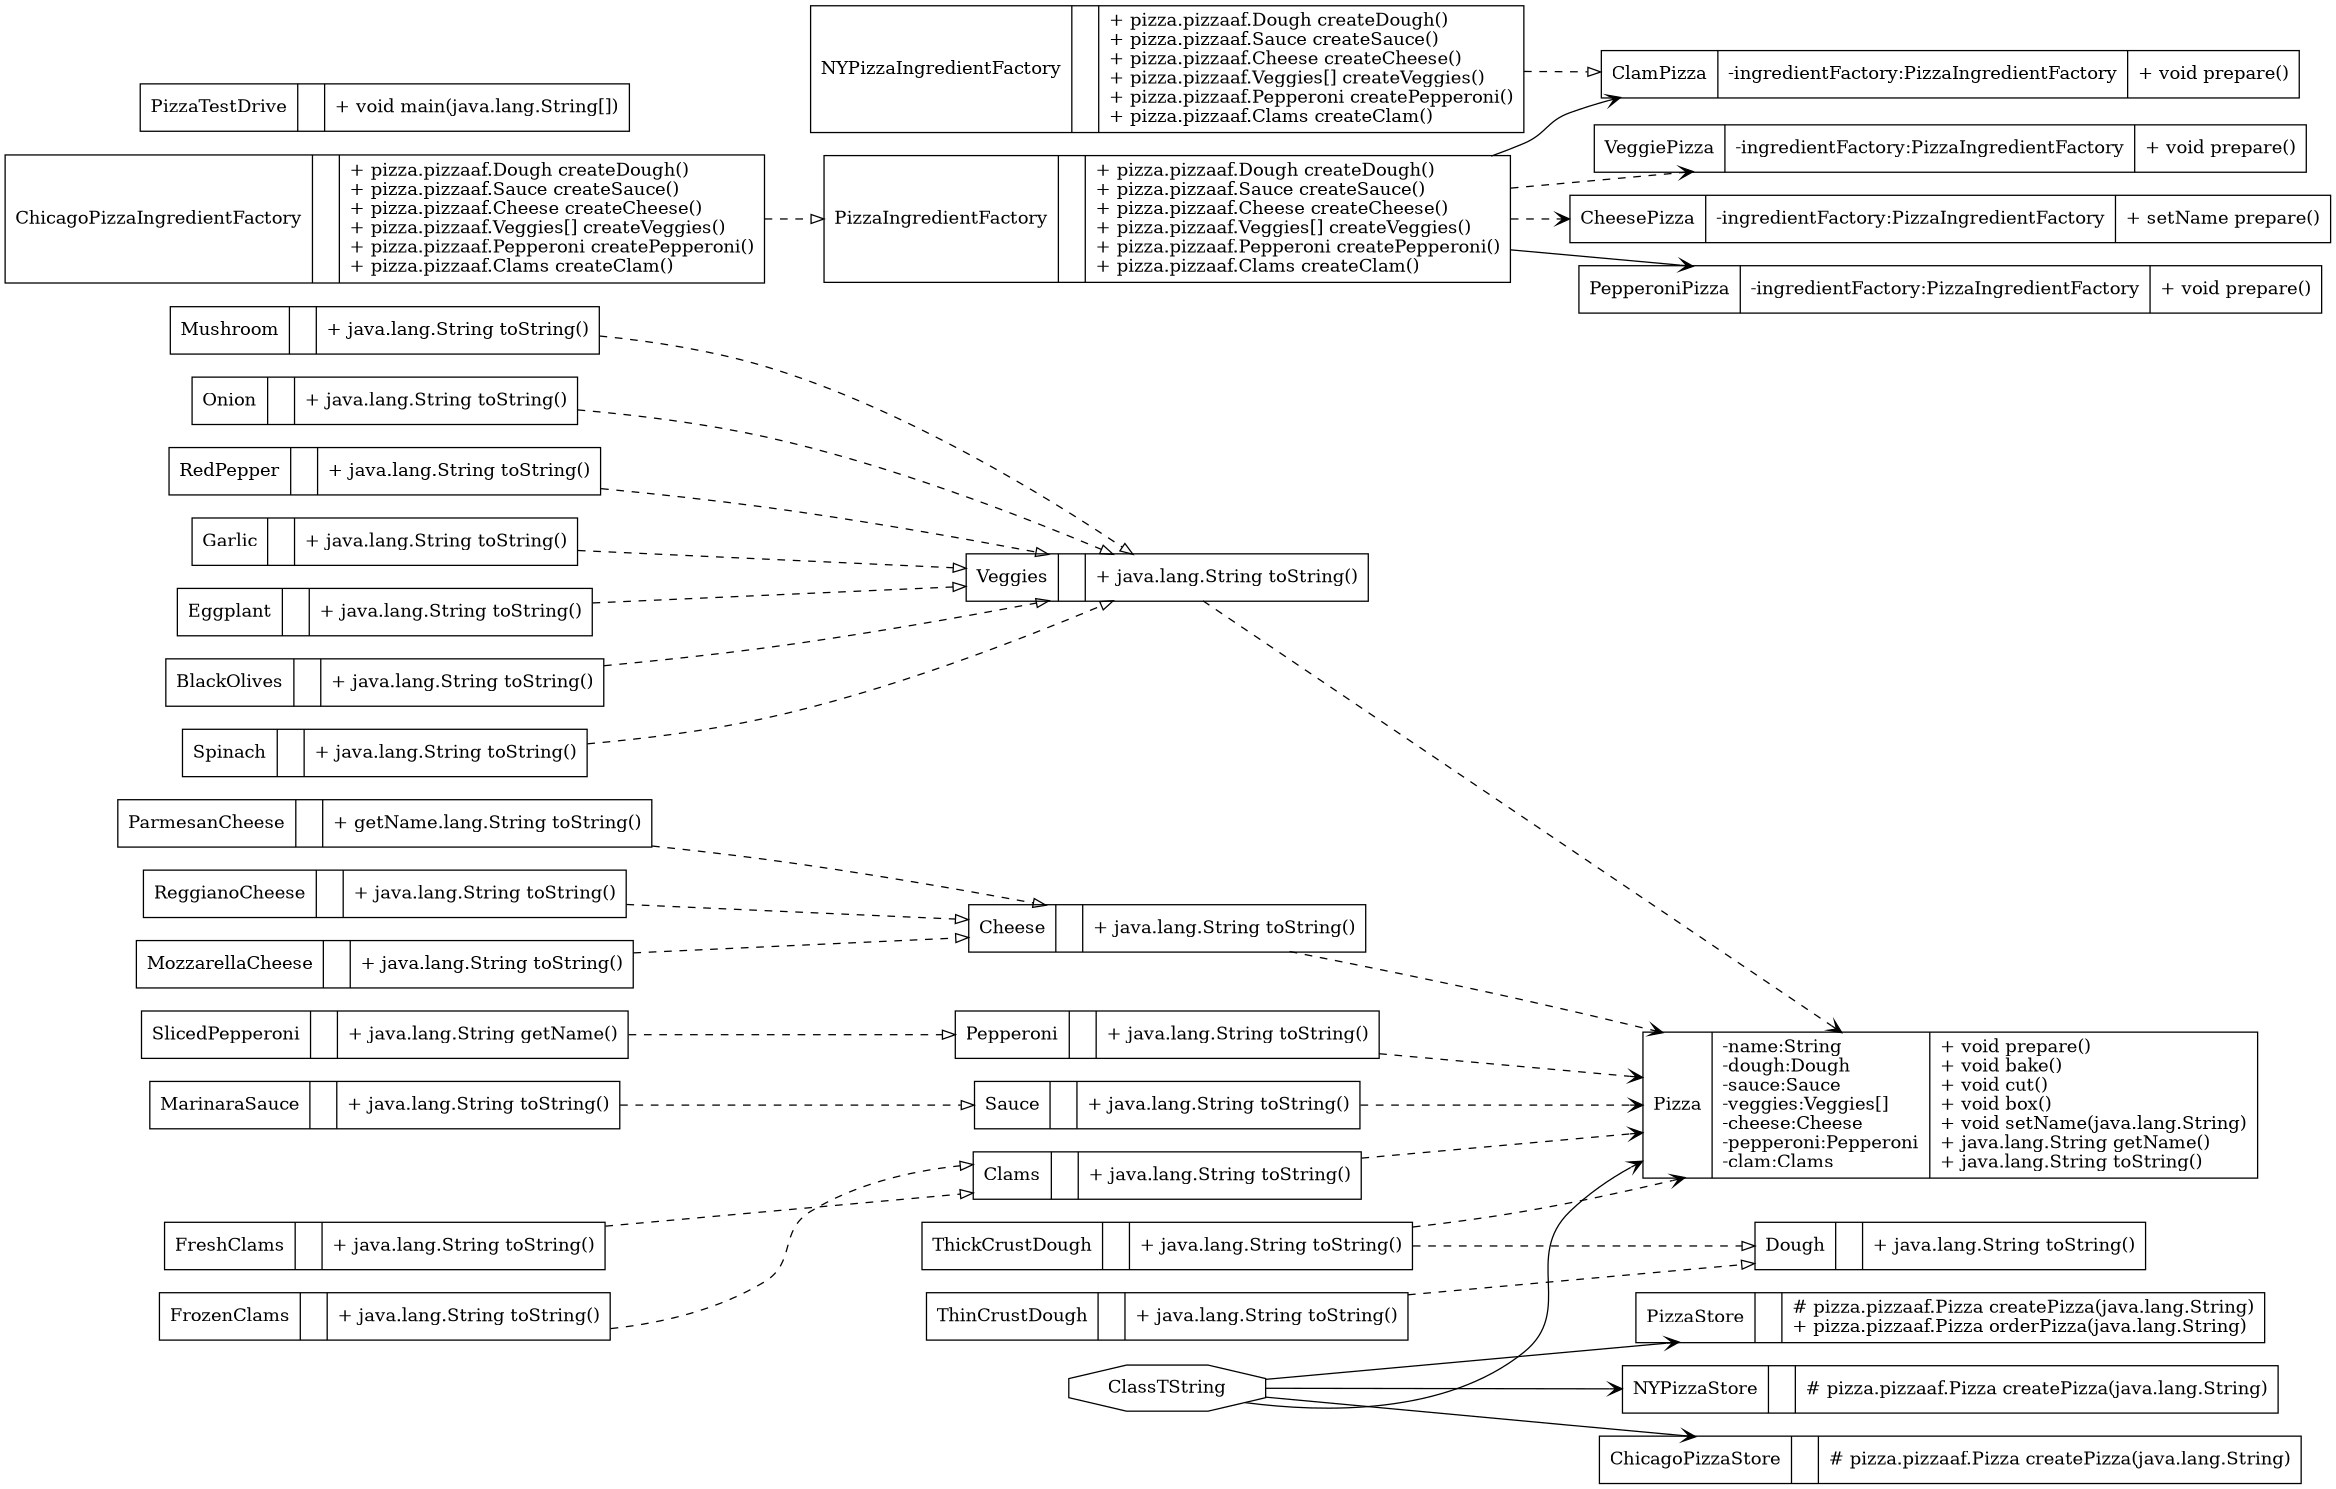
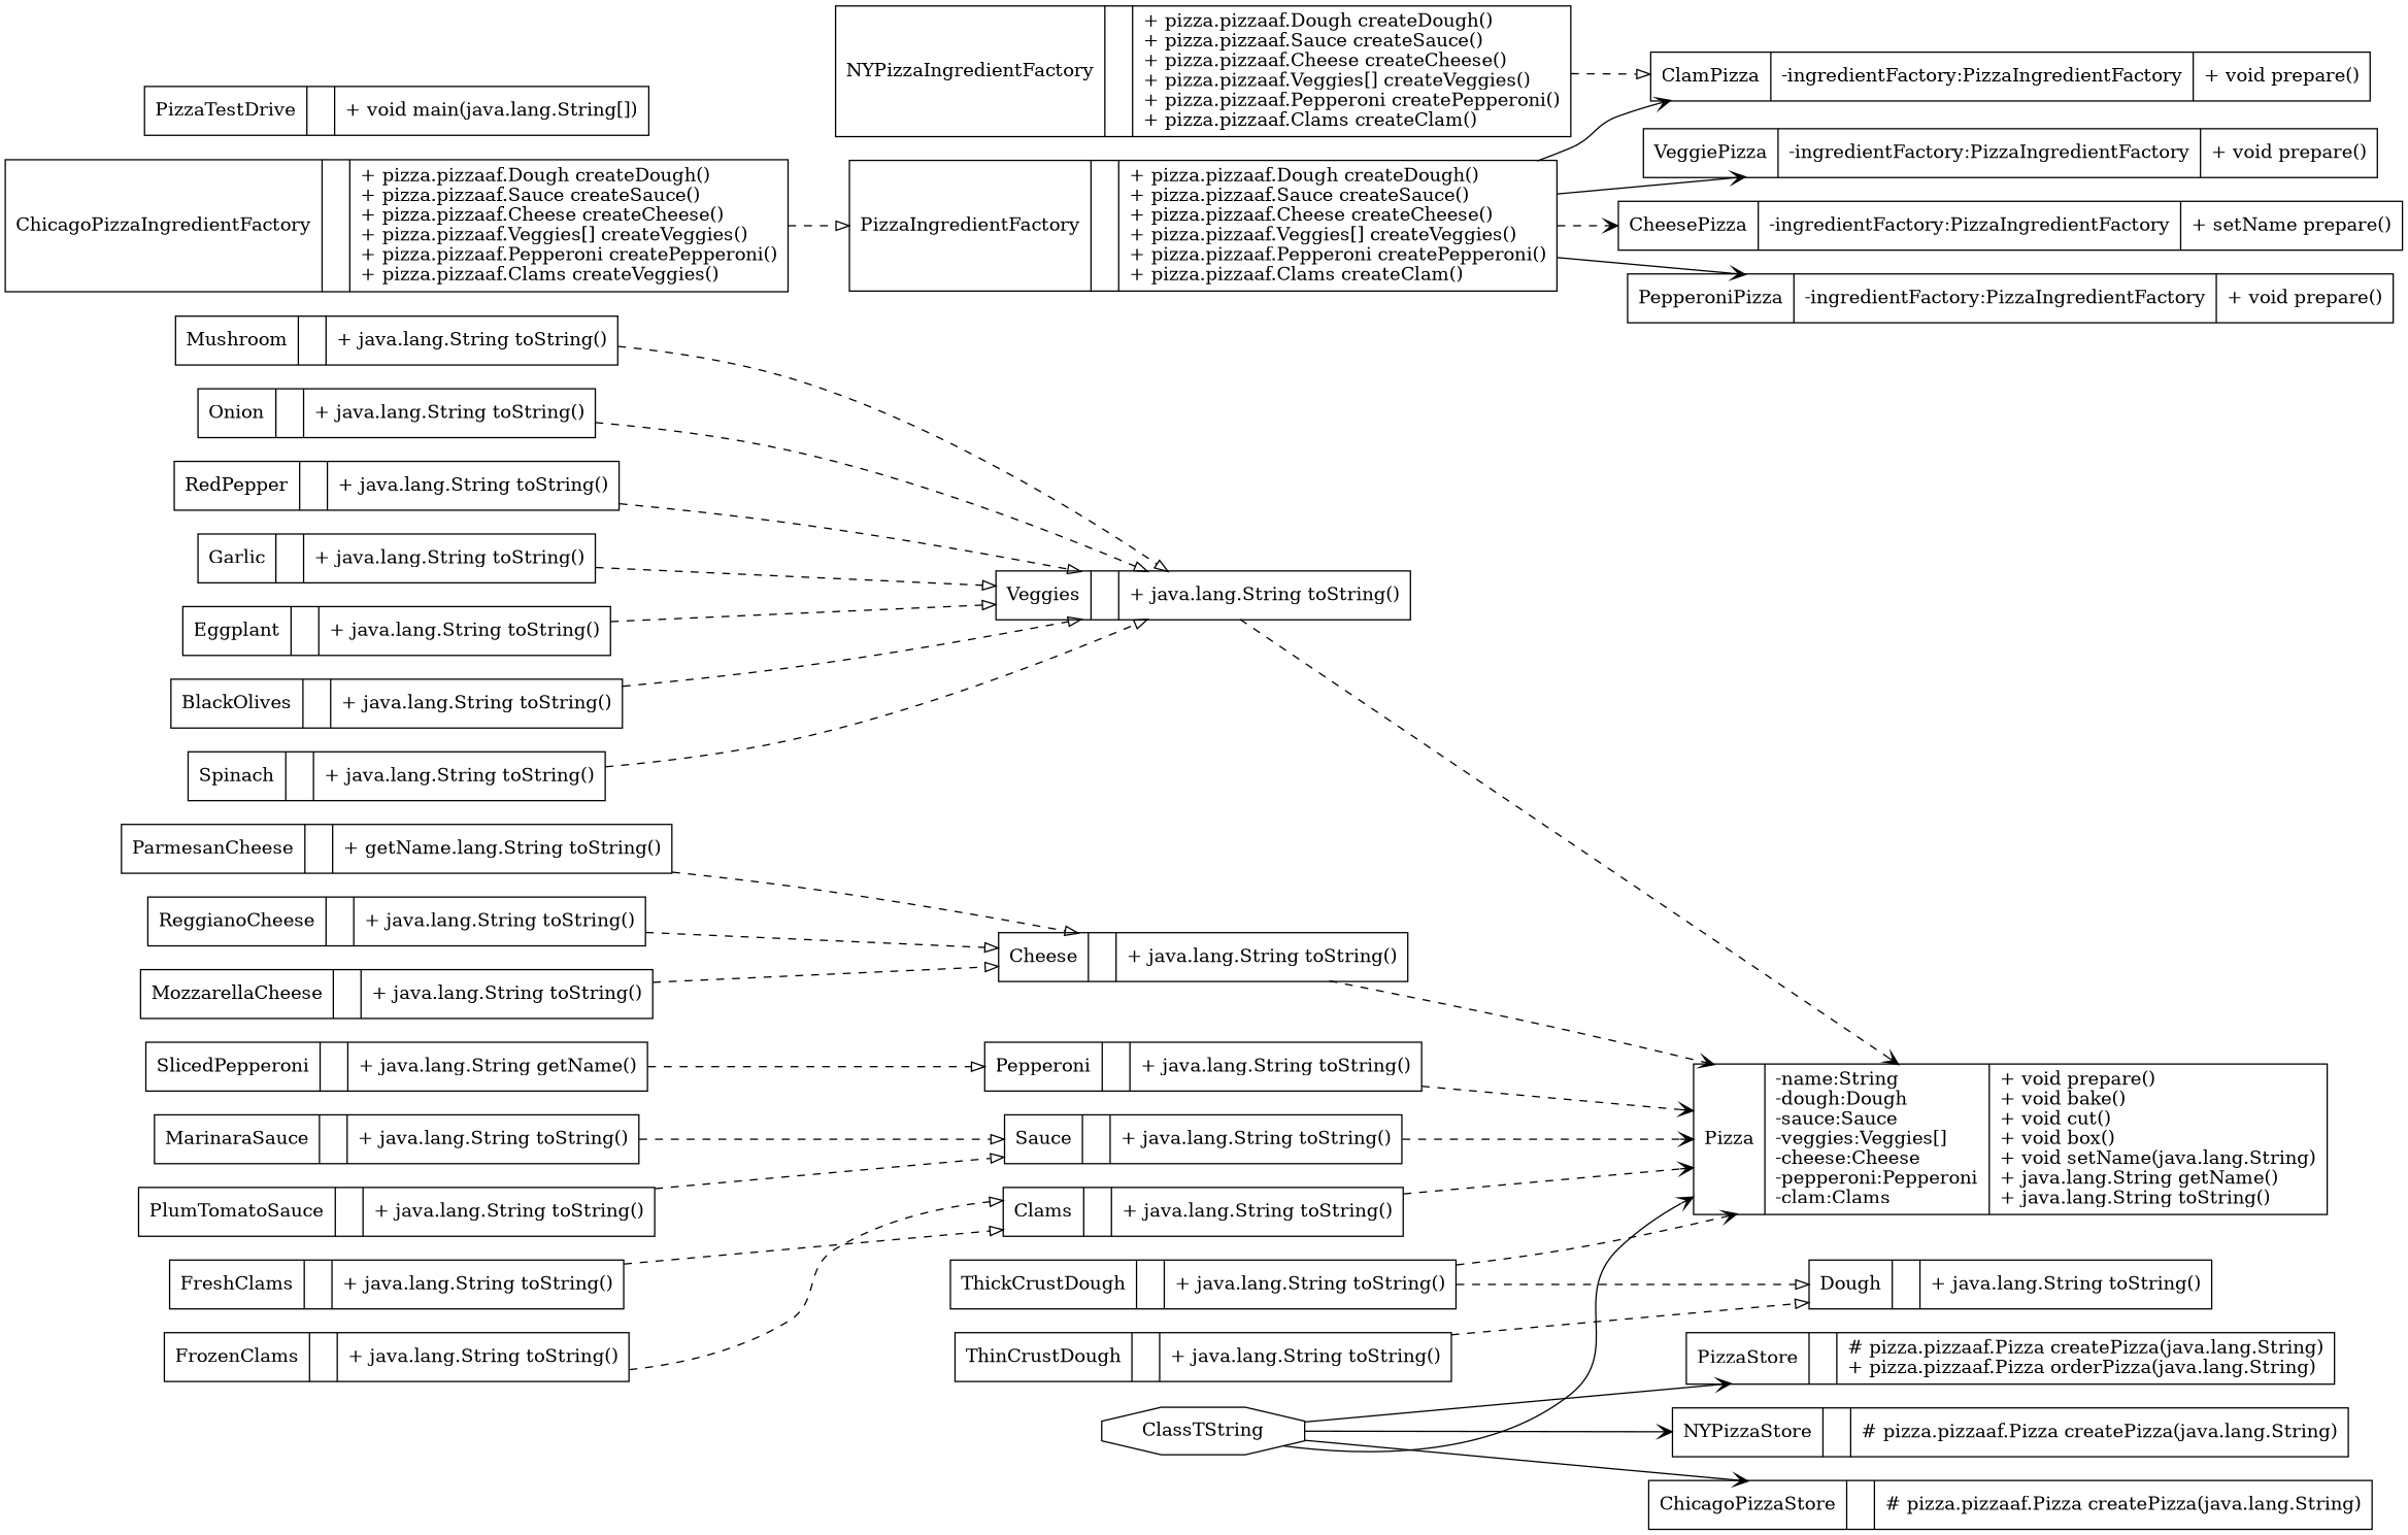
  digraph {
    fontname="Bitstream Vera Sans"
    fontsize=8
    rankdir=LR
    node [shape=record]
    edge [arrowhead=empty style=dashed]
    n1 [label="{FreshClams||+ java.lang.String toString()\l}"]
    n2 [label="{Clams||+ java.lang.String toString()\l}"]
    n3 [label="{Pizza|-name:String\l-dough:Dough\l-sauce:Sauce\l-veggies:Veggies[]\l-cheese:Cheese\l-pepperoni:Pepperoni\l-clam:Clams\l|+ void prepare()\l+ void bake()\l+ void cut()\l+ void box()\l+ void setName(java.lang.String)\l+ java.lang.String getName()\l+ java.lang.String toString()\l}"]
    n4 [label="{VeggiePizza|-ingredientFactory:PizzaIngredientFactory\l|+ void prepare()\l}"]
    n5 [label="{Eggplant||+ java.lang.String toString()\l}"]
    n6 [label="{Veggies||+ java.lang.String toString()\l}"]
    n7 [label="{ReggianoCheese||+ java.lang.String toString()\l}"]
    n8 [label="{Cheese||+ java.lang.String toString()\l}"]
    n9 [label="{BlackOlives||+ java.lang.String toString()\l}"]
    n10 [label="{ClamPizza|-ingredientFactory:PizzaIngredientFactory\l|+ void prepare()\l}"]
    n11 [label="{PizzaTestDrive||+ void main(java.lang.String[])\l}"]
    n12 [label="{Dough||+ java.lang.String toString()\l}"]
    n13 [label="{Spinach||+ java.lang.String toString()\l}"]
    n14 [label="{NYPizzaIngredientFactory||+ pizza.pizzaaf.Dough createDough()\l+ pizza.pizzaaf.Sauce createSauce()\l+ pizza.pizzaaf.Cheese createCheese()\l+ pizza.pizzaaf.Veggies[] createVeggies()\l+ pizza.pizzaaf.Pepperoni createPepperoni()\l+ pizza.pizzaaf.Clams createClam()\l}"]
    n15 [label="{PizzaIngredientFactory||+ pizza.pizzaaf.Dough createDough()\l+ pizza.pizzaaf.Sauce createSauce()\l+ pizza.pizzaaf.Cheese createCheese()\l+ pizza.pizzaaf.Veggies[] createVeggies()\l+ pizza.pizzaaf.Pepperoni createPepperoni()\l+ pizza.pizzaaf.Clams createClam()\l}"]
    n16 [label="{CheesePizza|-ingredientFactory:PizzaIngredientFactory\l|+ setName prepare()\l}"]
    n17 [label="{PepperoniPizza|-ingredientFactory:PizzaIngredientFactory\l|+ void prepare()\l}"]
    n18 [label="{FrozenClams||+ java.lang.String toString()\l}"]
    n19 [label="{PizzaStore||# pizza.pizzaaf.Pizza createPizza(java.lang.String)\l+ pizza.pizzaaf.Pizza orderPizza(java.lang.String)\l}"]
    n20 [label="{Pepperoni||+ java.lang.String toString()\l}"]
    n21 [label="{SlicedPepperoni||+ java.lang.String getName()\l}"]
    n22 [label="{MarinaraSauce||+ java.lang.String toString()\l}"]
    n23 [label="{Sauce||+ java.lang.String toString()\l}"]
    n24 [label="{Mushroom||+ java.lang.String toString()\l}"]
    n25 [label="{ThickCrustDough||+ java.lang.String toString()\l}"]
    n26 [label="{Onion||+ java.lang.String toString()\l}"]
    n27 [label="{NYPizzaStore||# pizza.pizzaaf.Pizza createPizza(java.lang.String)\l}"]
    n28 [label="{RedPepper||+ java.lang.String toString()\l}"]
+   n29 [label="{PlumTomatoSauce||+ java.lang.String toString()\l}"]
    n30 [label="{MozzarellaCheese||+ java.lang.String toString()\l}"]
    n31 [label="{ThinCrustDough||+ java.lang.String toString()\l}"]
    n32 [label="{ParmesanCheese||+ getName.lang.String toString()\l}"]
    n33 [label="{ChicagoPizzaStore||# pizza.pizzaaf.Pizza createPizza(java.lang.String)\l}"]
    n34 [label="{Garlic||+ java.lang.String toString()\l}"]
-   n35 [label="{ChicagoPizzaIngredientFactory||+ pizza.pizzaaf.Dough createDough()\l+ pizza.pizzaaf.Sauce createSauce()\l+ pizza.pizzaaf.Cheese createCheese()\l+ pizza.pizzaaf.Veggies[] createVeggies()\l+ pizza.pizzaaf.Pepperoni createPepperoni()\l+ pizza.pizzaaf.Clams createClam()\l}"]
+   n35 [label="{ChicagoPizzaIngredientFactory||+ pizza.pizzaaf.Dough createDough()\l+ pizza.pizzaaf.Sauce createSauce()\l+ pizza.pizzaaf.Cheese createCheese()\l+ pizza.pizzaaf.Veggies[] createVeggies()\l+ pizza.pizzaaf.Pepperoni createPepperoni()\l+ pizza.pizzaaf.Clams createVeggies()\l}"]
    ClassTString [shape=octagon]
    n1 -> n2
    n2 -> n3 [arrowhead=vee]
    n5 -> n6
    n6 -> n3 [arrowhead=vee]
    n7 -> n8
    n8 -> n3 [arrowhead=vee]
    n9 -> n6
    n13 -> n6
    n14 -> n10
-   n15 -> n4 [arrowhead=vee]
+   n15 -> n4 [arrowhead=vee style=solid]
    n15 -> n10 [arrowhead=vee style=solid]
    n15 -> n16 [arrowhead=vee]
    n15 -> n17 [arrowhead=vee style=solid]
    n18 -> n2
    n20 -> n3 [arrowhead=vee]
    n21 -> n20
    n22 -> n23
    n23 -> n3 [arrowhead=vee]
    n24 -> n6
    n25 -> n3 [arrowhead=vee]
    n25 -> n12
    n26 -> n6
    n28 -> n6
+   n29 -> n23
    n30 -> n8
    n31 -> n12
    n32 -> n8
    n34 -> n6
    n35 -> n15
    ClassTString -> n3 [arrowhead=vee style=solid]
    ClassTString -> n19 [arrowhead=vee style=solid]
    ClassTString -> n27 [arrowhead=vee style=solid]
    ClassTString -> n33 [arrowhead=vee style=solid]
  }
